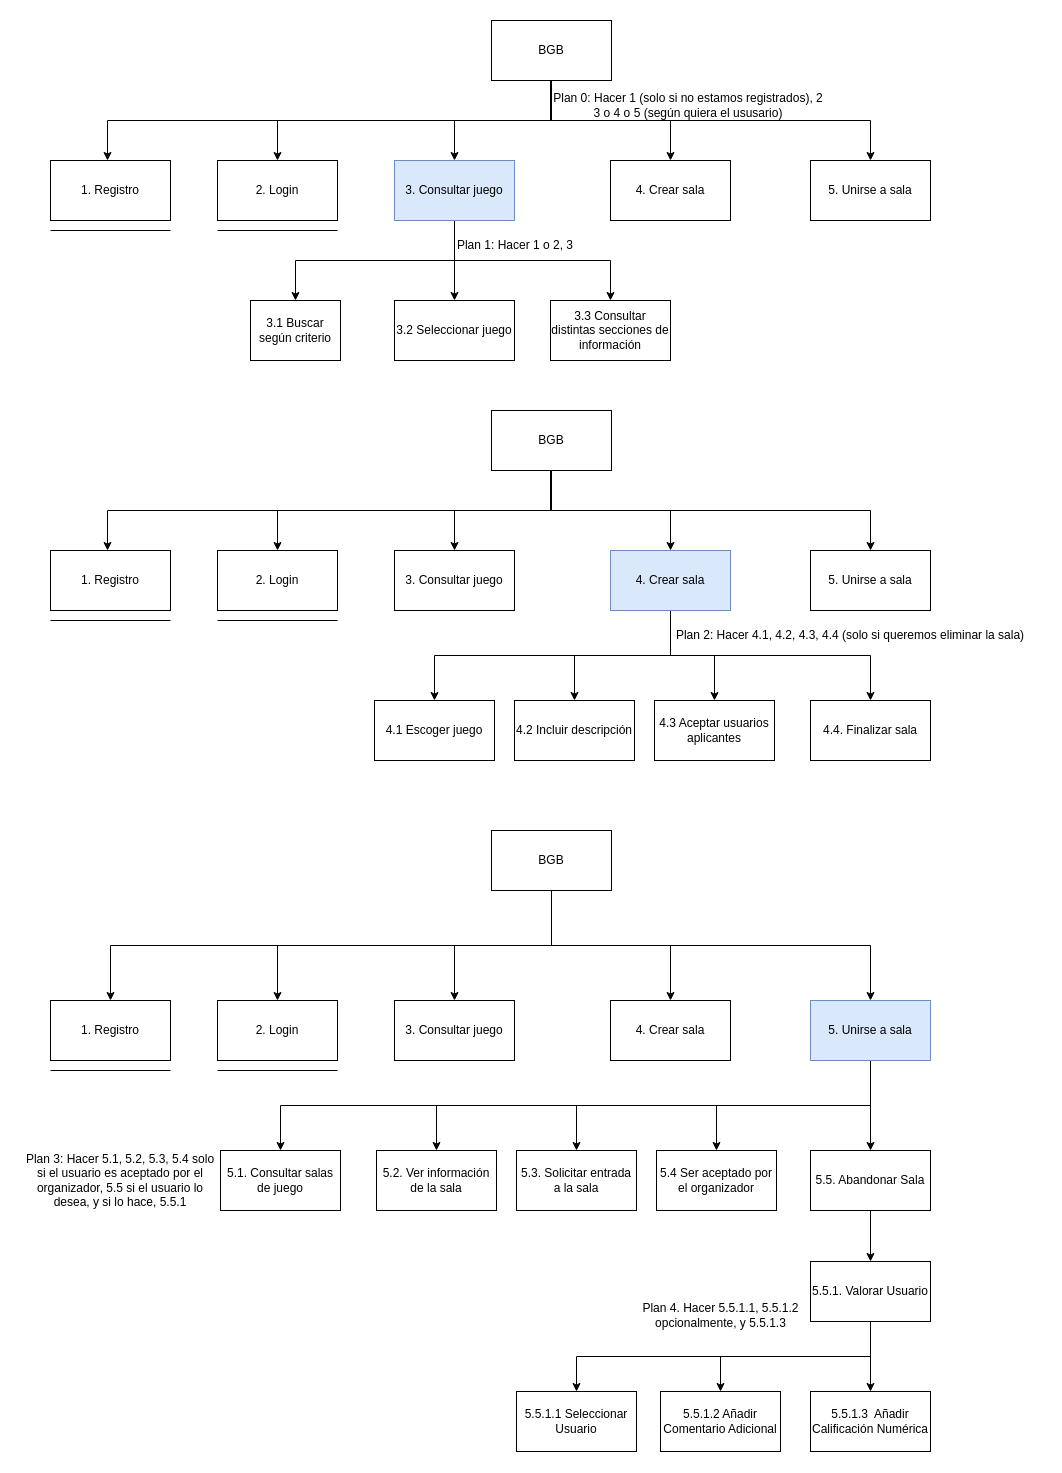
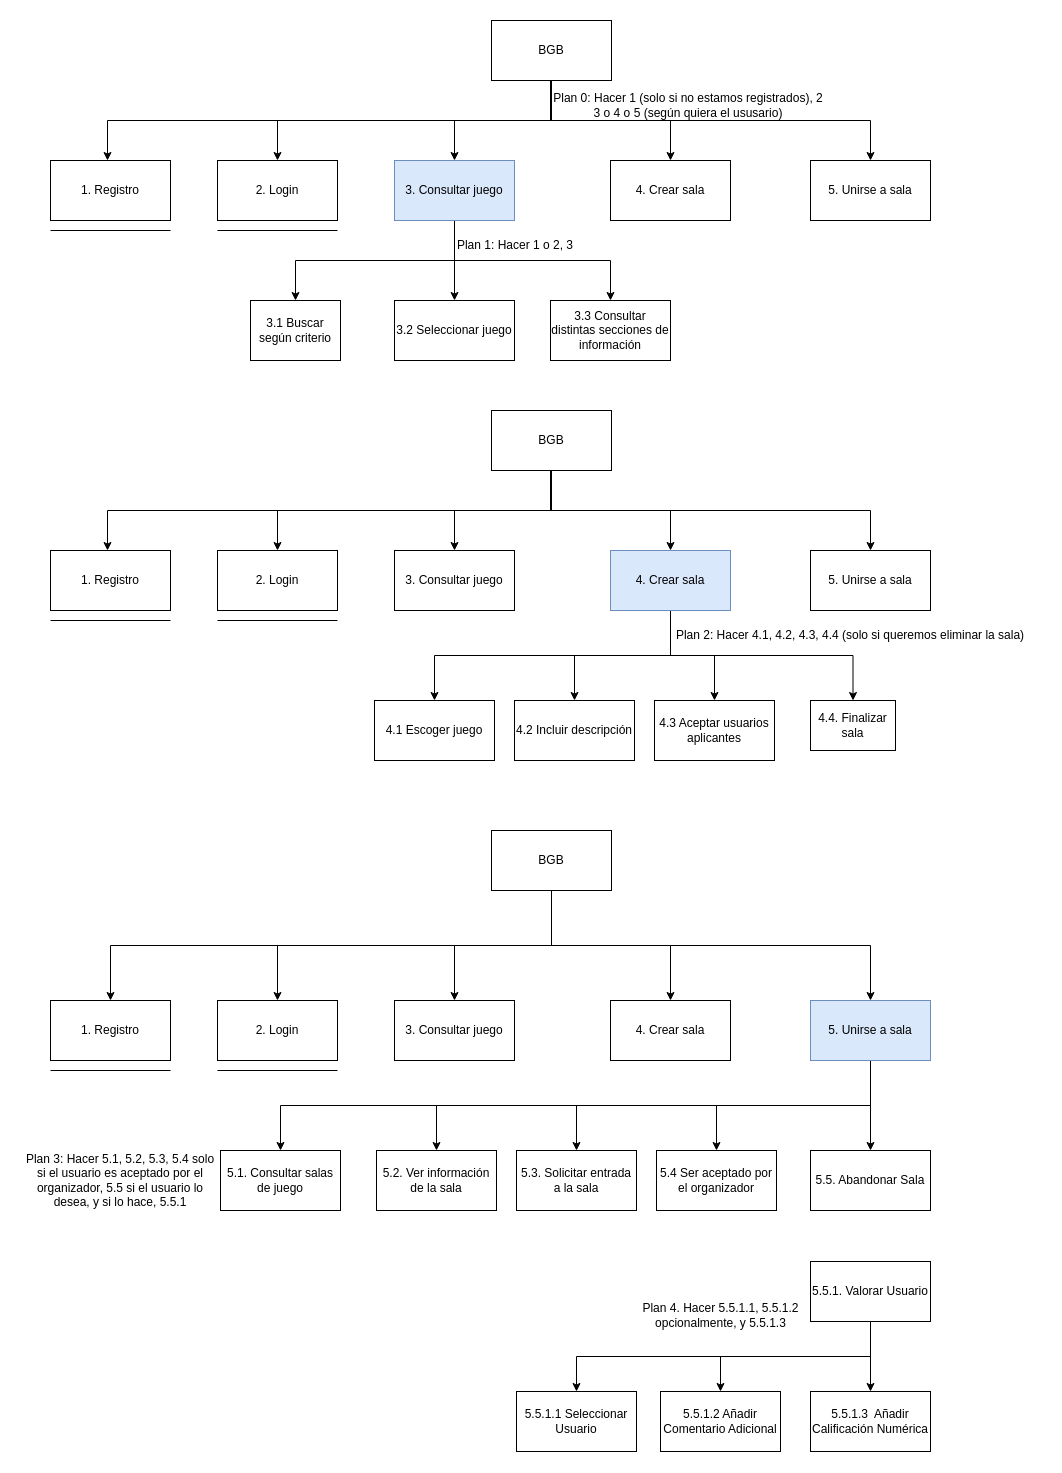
  <mxCell id="0" />
  <mxCell id="1" parent="0" />
  <mxCell id="2" style="edgeStyle=orthogonalEdgeStyle;rounded=0;orthogonalLoop=1;jettySize=auto;html=1;exitX=0.5;exitY=1;exitDx=0;exitDy=0;" edge="1" parent="1" source="7" target="8"><mxGeometry relative="1" as="geometry" /></mxCell>
  <mxCell id="3" style="edgeStyle=orthogonalEdgeStyle;rounded=0;orthogonalLoop=1;jettySize=auto;html=1;exitX=0.5;exitY=1;exitDx=0;exitDy=0;" edge="1" parent="1" source="7" target="12"><mxGeometry relative="1" as="geometry" /></mxCell>
  <mxCell id="4" style="edgeStyle=orthogonalEdgeStyle;rounded=0;orthogonalLoop=1;jettySize=auto;html=1;exitX=0.5;exitY=1;exitDx=0;exitDy=0;entryX=0.5;entryY=0;entryDx=0;entryDy=0;" edge="1" parent="1" source="7" target="13"><mxGeometry relative="1" as="geometry" /></mxCell>
  <mxCell id="5" style="edgeStyle=orthogonalEdgeStyle;rounded=0;orthogonalLoop=1;jettySize=auto;html=1;exitX=0.5;exitY=1;exitDx=0;exitDy=0;" edge="1" parent="1" source="7" target="14"><mxGeometry relative="1" as="geometry" /></mxCell>
  <mxCell id="6" style="edgeStyle=orthogonalEdgeStyle;rounded=0;orthogonalLoop=1;jettySize=auto;html=1;exitX=0.5;exitY=1;exitDx=0;exitDy=0;" edge="1" parent="1" source="7"><mxGeometry relative="1" as="geometry"><Array as="points"><mxPoint x="550" y="80" /><mxPoint x="550" y="120" /><mxPoint x="107" y="120" /></Array><mxPoint x="107" y="160" as="targetPoint" /></mxGeometry></mxCell>
  <mxCell id="7" value="BGB" style="rounded=0;whiteSpace=wrap;html=1;" vertex="1" parent="1"><mxGeometry x="491" y="20" width="120" height="60" as="geometry" /></mxCell>
  <mxCell id="8" value="2. Login" style="rounded=0;whiteSpace=wrap;html=1;" vertex="1" parent="1"><mxGeometry x="217" y="160" width="120" height="60" as="geometry" /></mxCell>
  <mxCell id="9" style="edgeStyle=orthogonalEdgeStyle;rounded=0;orthogonalLoop=1;jettySize=auto;html=1;exitX=0.5;exitY=1;exitDx=0;exitDy=0;entryX=0.5;entryY=0;entryDx=0;entryDy=0;" edge="1" parent="1" source="12" target="58"><mxGeometry relative="1" as="geometry" /></mxCell>
  <mxCell id="10" style="edgeStyle=orthogonalEdgeStyle;rounded=0;orthogonalLoop=1;jettySize=auto;html=1;exitX=0.5;exitY=1;exitDx=0;exitDy=0;" edge="1" parent="1" source="12" target="59"><mxGeometry relative="1" as="geometry" /></mxCell>
  <mxCell id="11" style="edgeStyle=orthogonalEdgeStyle;rounded=0;orthogonalLoop=1;jettySize=auto;html=1;exitX=0.5;exitY=1;exitDx=0;exitDy=0;entryX=0.5;entryY=0;entryDx=0;entryDy=0;" edge="1" parent="1" source="12" target="60"><mxGeometry relative="1" as="geometry" /></mxCell>
  <mxCell id="12" value="3. Consultar juego" style="rounded=0;whiteSpace=wrap;html=1;fillColor=#dae8fc;strokeColor=#6c8ebf;" vertex="1" parent="1"><mxGeometry x="394" y="160" width="120" height="60" as="geometry" /></mxCell>
  <mxCell id="13" value="4. Crear sala" style="rounded=0;whiteSpace=wrap;html=1;" vertex="1" parent="1"><mxGeometry x="610" y="160" width="120" height="60" as="geometry" /></mxCell>
  <mxCell id="14" value="5. Unirse a sala" style="rounded=0;whiteSpace=wrap;html=1;" vertex="1" parent="1"><mxGeometry y="160" width="120" height="60" as="geometry" x="810" /></mxCell>
  <mxCell id="15" value="1. Registro" style="rounded=0;whiteSpace=wrap;html=1;" vertex="1" parent="1"><mxGeometry x="50" y="160" width="120" height="60" as="geometry" /></mxCell>
  <mxCell id="16" value="" style="endArrow=none;html=1;" edge="1" parent="1"><mxGeometry width="50" height="50" relative="1" as="geometry"><mxPoint x="170" y="230" as="sourcePoint" /><mxPoint x="50" y="230" as="targetPoint" /></mxGeometry></mxCell>
  <mxCell id="17" value="" style="endArrow=none;html=1;" edge="1" parent="1"><mxGeometry width="50" height="50" relative="1" as="geometry"><mxPoint x="337" y="230" as="sourcePoint" /><mxPoint x="217" y="230" as="targetPoint" /></mxGeometry></mxCell>
  <mxCell id="18" style="edgeStyle=orthogonalEdgeStyle;rounded=0;orthogonalLoop=1;jettySize=auto;html=1;exitX=0.5;exitY=1;exitDx=0;exitDy=0;" edge="1" parent="1" source="23" target="24"><mxGeometry relative="1" as="geometry" /></mxCell>
  <mxCell id="19" style="edgeStyle=orthogonalEdgeStyle;rounded=0;orthogonalLoop=1;jettySize=auto;html=1;exitX=0.5;exitY=1;exitDx=0;exitDy=0;" edge="1" parent="1" source="23" target="25"><mxGeometry relative="1" as="geometry" /></mxCell>
  <mxCell id="20" style="edgeStyle=orthogonalEdgeStyle;rounded=0;orthogonalLoop=1;jettySize=auto;html=1;exitX=0.5;exitY=1;exitDx=0;exitDy=0;entryX=0.5;entryY=0;entryDx=0;entryDy=0;" edge="1" parent="1" source="23" target="30"><mxGeometry relative="1" as="geometry" /></mxCell>
  <mxCell id="21" style="edgeStyle=orthogonalEdgeStyle;rounded=0;orthogonalLoop=1;jettySize=auto;html=1;exitX=0.5;exitY=1;exitDx=0;exitDy=0;" edge="1" parent="1" source="23" target="31"><mxGeometry relative="1" as="geometry" /></mxCell>
  <mxCell id="22" style="edgeStyle=orthogonalEdgeStyle;rounded=0;orthogonalLoop=1;jettySize=auto;html=1;exitX=0.5;exitY=1;exitDx=0;exitDy=0;" edge="1" parent="1" source="23"><mxGeometry relative="1" as="geometry"><Array as="points"><mxPoint x="550" y="470" /><mxPoint x="550" y="510" /><mxPoint x="107" y="510" /></Array><mxPoint x="107" y="550" as="targetPoint" /></mxGeometry></mxCell>
  <mxCell id="23" value="BGB" style="rounded=0;whiteSpace=wrap;html=1;" vertex="1" parent="1"><mxGeometry x="491" y="410" width="120" height="60" as="geometry" /></mxCell>
  <mxCell id="24" value="2. Login" style="rounded=0;whiteSpace=wrap;html=1;" vertex="1" parent="1"><mxGeometry x="217" y="550" width="120" height="60" as="geometry" /></mxCell>
  <mxCell id="25" value="3. Consultar juego" style="rounded=0;whiteSpace=wrap;html=1;" vertex="1" parent="1"><mxGeometry x="394" y="550" width="120" height="60" as="geometry" /></mxCell>
  <mxCell id="26" style="edgeStyle=orthogonalEdgeStyle;rounded=0;orthogonalLoop=1;jettySize=auto;html=1;exitX=0.5;exitY=1;exitDx=0;exitDy=0;" edge="1" parent="1" source="30" target="52"><mxGeometry relative="1" as="geometry" /></mxCell>
  <mxCell id="27" style="edgeStyle=orthogonalEdgeStyle;rounded=0;orthogonalLoop=1;jettySize=auto;html=1;exitX=0.5;exitY=1;exitDx=0;exitDy=0;" edge="1" parent="1" source="30" target="53"><mxGeometry relative="1" as="geometry" /></mxCell>
  <mxCell id="28" style="edgeStyle=orthogonalEdgeStyle;rounded=0;orthogonalLoop=1;jettySize=auto;html=1;exitX=0.5;exitY=1;exitDx=0;exitDy=0;" edge="1" parent="1" source="30" target="54"><mxGeometry relative="1" as="geometry" /></mxCell>
  <mxCell id="29" style="edgeStyle=orthogonalEdgeStyle;rounded=0;orthogonalLoop=1;jettySize=auto;html=1;exitX=0.5;exitY=1;exitDx=0;exitDy=0;" edge="1" parent="1" source="30" target="63"><mxGeometry relative="1" as="geometry" /></mxCell>
  <mxCell id="30" value="4. Crear sala" style="rounded=0;whiteSpace=wrap;html=1;fillColor=#dae8fc;strokeColor=#6c8ebf;" vertex="1" parent="1"><mxGeometry x="610" y="550" width="120" height="60" as="geometry" /></mxCell>
  <mxCell id="31" value="5. Unirse a sala" style="rounded=0;whiteSpace=wrap;html=1;" vertex="1" parent="1"><mxGeometry y="550" width="120" height="60" as="geometry" x="810" /></mxCell>
  <mxCell id="32" value="" style="endArrow=none;html=1;" edge="1" parent="1"><mxGeometry width="50" height="50" relative="1" as="geometry"><mxPoint x="170" y="620" as="sourcePoint" /><mxPoint x="50" y="620" as="targetPoint" /></mxGeometry></mxCell>
  <mxCell id="33" value="" style="endArrow=none;html=1;" edge="1" parent="1"><mxGeometry width="50" height="50" relative="1" as="geometry"><mxPoint x="337" y="620" as="sourcePoint" /><mxPoint x="217" y="620" as="targetPoint" /></mxGeometry></mxCell>
  <mxCell id="34" style="edgeStyle=orthogonalEdgeStyle;rounded=0;orthogonalLoop=1;jettySize=auto;html=1;exitX=0.5;exitY=1;exitDx=0;exitDy=0;" edge="1" parent="1" source="39" target="40"><mxGeometry relative="1" as="geometry" /></mxCell>
  <mxCell id="35" style="edgeStyle=orthogonalEdgeStyle;rounded=0;orthogonalLoop=1;jettySize=auto;html=1;exitX=0.5;exitY=1;exitDx=0;exitDy=0;" edge="1" parent="1" source="39" target="41"><mxGeometry relative="1" as="geometry" /></mxCell>
  <mxCell id="36" style="edgeStyle=orthogonalEdgeStyle;rounded=0;orthogonalLoop=1;jettySize=auto;html=1;exitX=0.5;exitY=1;exitDx=0;exitDy=0;entryX=0.5;entryY=0;entryDx=0;entryDy=0;" edge="1" parent="1" source="39" target="42"><mxGeometry relative="1" as="geometry" /></mxCell>
  <mxCell id="37" style="edgeStyle=orthogonalEdgeStyle;rounded=0;orthogonalLoop=1;jettySize=auto;html=1;exitX=0.5;exitY=1;exitDx=0;exitDy=0;" edge="1" parent="1" source="39" target="48"><mxGeometry relative="1" as="geometry" /></mxCell>
  <mxCell id="38" style="edgeStyle=orthogonalEdgeStyle;rounded=0;orthogonalLoop=1;jettySize=auto;html=1;exitX=0.5;exitY=1;exitDx=0;exitDy=0;entryX=0.5;entryY=0;entryDx=0;entryDy=0;" edge="1" parent="1" source="39" target="49"><mxGeometry relative="1" as="geometry" /></mxCell>
  <mxCell id="39" value="BGB" style="rounded=0;whiteSpace=wrap;html=1;" vertex="1" parent="1"><mxGeometry x="491" y="830" width="120" height="60" as="geometry" /></mxCell>
  <mxCell id="40" value="2. Login" style="rounded=0;whiteSpace=wrap;html=1;" vertex="1" parent="1"><mxGeometry x="217" y="1000" width="120" height="60" as="geometry" /></mxCell>
  <mxCell id="41" value="3. Consultar juego" style="rounded=0;whiteSpace=wrap;html=1;" vertex="1" parent="1"><mxGeometry x="394" y="1000" width="120" height="60" as="geometry" /></mxCell>
  <mxCell id="42" value="4. Crear sala" style="rounded=0;whiteSpace=wrap;html=1;" vertex="1" parent="1"><mxGeometry x="610" y="1000" width="120" height="60" as="geometry" /></mxCell>
  <mxCell id="43" style="edgeStyle=orthogonalEdgeStyle;rounded=0;orthogonalLoop=1;jettySize=auto;html=1;exitX=0.5;exitY=1;exitDx=0;exitDy=0;entryX=0.5;entryY=0;entryDx=0;entryDy=0;" edge="1" parent="1" source="48" target="56"><mxGeometry relative="1" as="geometry" /></mxCell>
  <mxCell id="44" style="edgeStyle=orthogonalEdgeStyle;rounded=0;orthogonalLoop=1;jettySize=auto;html=1;exitX=0.5;exitY=1;exitDx=0;exitDy=0;" edge="1" parent="1" source="48" target="55"><mxGeometry relative="1" as="geometry" /></mxCell>
  <mxCell id="45" style="edgeStyle=orthogonalEdgeStyle;rounded=0;orthogonalLoop=1;jettySize=auto;html=1;exitX=0.5;exitY=1;exitDx=0;exitDy=0;" edge="1" parent="1" source="48" target="57"><mxGeometry relative="1" as="geometry" /></mxCell>
  <mxCell id="46" style="edgeStyle=orthogonalEdgeStyle;rounded=0;orthogonalLoop=1;jettySize=auto;html=1;exitX=0.5;exitY=1;exitDx=0;exitDy=0;" edge="1" parent="1" source="48" target="61"><mxGeometry relative="1" as="geometry" /></mxCell>
  <mxCell id="47" style="edgeStyle=orthogonalEdgeStyle;rounded=0;orthogonalLoop=1;jettySize=auto;html=1;exitX=0.5;exitY=1;exitDx=0;exitDy=0;" edge="1" parent="1" source="48" target="67"><mxGeometry relative="1" as="geometry" /></mxCell>
  <mxCell id="48" value="5. Unirse a sala" style="rounded=0;whiteSpace=wrap;html=1;fillColor=#dae8fc;strokeColor=#6c8ebf;" vertex="1" parent="1"><mxGeometry y="1000" width="120" height="60" as="geometry" x="810" /></mxCell>
  <mxCell id="49" value="1. Registro" style="rounded=0;whiteSpace=wrap;html=1;" vertex="1" parent="1"><mxGeometry x="50" y="1000" width="120" height="60" as="geometry" /></mxCell>
  <mxCell id="50" value="" style="endArrow=none;html=1;" edge="1" parent="1"><mxGeometry width="50" height="50" relative="1" as="geometry"><mxPoint x="170" y="1070" as="sourcePoint" /><mxPoint x="50" y="1070" as="targetPoint" /></mxGeometry></mxCell>
  <mxCell id="51" value="" style="endArrow=none;html=1;" edge="1" parent="1"><mxGeometry width="50" height="50" relative="1" as="geometry"><mxPoint x="337" y="1070" as="sourcePoint" /><mxPoint x="217" y="1070" as="targetPoint" /></mxGeometry></mxCell>
  <mxCell id="52" value="4.1 Escoger juego" style="rounded=0;whiteSpace=wrap;html=1;" vertex="1" parent="1"><mxGeometry x="374" y="700" width="120" height="60" as="geometry" /></mxCell>
  <mxCell id="53" value="4.2 Incluir descripción" style="rounded=0;whiteSpace=wrap;html=1;" vertex="1" parent="1"><mxGeometry x="514" y="700" width="120" height="60" as="geometry" /></mxCell>
  <mxCell id="54" value="4.3 Aceptar usuarios aplicantes" style="rounded=0;whiteSpace=wrap;html=1;" vertex="1" parent="1"><mxGeometry x="654" y="700" width="120" height="60" as="geometry" /></mxCell>
  <mxCell id="55" value="5.3. Solicitar entrada a la sala" style="rounded=0;whiteSpace=wrap;html=1;" vertex="1" parent="1"><mxGeometry x="516" y="1150" width="120" height="60" as="geometry" /></mxCell>
  <mxCell id="56" value="5.2. Ver información de la sala" style="rounded=0;whiteSpace=wrap;html=1;" vertex="1" parent="1"><mxGeometry x="376" y="1150" width="120" height="60" as="geometry" /></mxCell>
  <mxCell id="57" value="5.4 Ser aceptado por el organizador" style="rounded=0;whiteSpace=wrap;html=1;" vertex="1" parent="1"><mxGeometry x="656" y="1150" width="120" height="60" as="geometry" /></mxCell>
  <mxCell id="58" value="3.1 Buscar según criterio" style="rounded=0;whiteSpace=wrap;html=1;" vertex="1" parent="1"><mxGeometry x="250" y="300" width="90" height="60" as="geometry" /></mxCell>
  <mxCell id="59" value="3.2 Seleccionar juego" style="rounded=0;whiteSpace=wrap;html=1;" vertex="1" parent="1"><mxGeometry x="394" y="300" width="120" height="60" as="geometry" /></mxCell>
  <mxCell id="60" value="3.3 Consultar distintas secciones de información" style="rounded=0;whiteSpace=wrap;html=1;" vertex="1" parent="1"><mxGeometry x="550" y="300" width="120" height="60" as="geometry" /></mxCell>
  <mxCell id="61" value="5.1. Consultar salas de juego" style="rounded=0;whiteSpace=wrap;html=1;" vertex="1" parent="1"><mxGeometry x="220" y="1150" width="120" height="60" as="geometry" /></mxCell>
  <mxCell id="62" value="1. Registro" style="rounded=0;whiteSpace=wrap;html=1;" vertex="1" parent="1"><mxGeometry x="50" y="550" width="120" height="60" as="geometry" /></mxCell>
- <mxCell id="63" value="4.4. Finalizar sala" style="rounded=0;whiteSpace=wrap;html=1;" vertex="1" parent="1"><mxGeometry y="700" width="120" height="60" as="geometry" x="810" /></mxCell>
+ <mxCell id="63" value="4.4. Finalizar sala" style="rounded=0;whiteSpace=wrap;html=1;" vertex="1" parent="1"><mxGeometry x="810" y="700" width="85" height="50" as="geometry" /></mxCell>
  <mxCell id="64" value="Plan 0: Hacer 1 (solo si no estamos registrados), 2&lt;br&gt;3 o 4 o 5 (según quiera el ususario)" style="text;html=1;strokeColor=none;fillColor=none;align=center;verticalAlign=middle;whiteSpace=wrap;rounded=0;" vertex="1" parent="1"><mxGeometry x="543" y="80" width="290" height="50" as="geometry" /></mxCell>
  <mxCell id="65" value="Plan 1: Hacer 1 o 2, 3" style="text;html=1;strokeColor=none;fillColor=none;align=center;verticalAlign=middle;whiteSpace=wrap;rounded=0;" vertex="1" parent="1"><mxGeometry x="370" y="220" width="290" height="50" as="geometry" /></mxCell>
- <mxCell id="66" style="edgeStyle=orthogonalEdgeStyle;rounded=0;orthogonalLoop=1;jettySize=auto;html=1;exitX=0.5;exitY=1;exitDx=0;exitDy=0;" edge="1" parent="1" source="67" target="75"><mxGeometry relative="1" as="geometry" /></mxCell>
  <mxCell id="67" value="5.5. Abandonar Sala" style="rounded=0;whiteSpace=wrap;html=1;" vertex="1" parent="1"><mxGeometry y="1150" width="120" height="60" as="geometry" x="810" /></mxCell>
  <mxCell id="68" value="Plan 2: Hacer 4.1, 4.2, 4.3, 4.4 (solo si queremos eliminar la sala)" style="text;html=1;strokeColor=none;fillColor=none;align=center;verticalAlign=middle;whiteSpace=wrap;rounded=0;" vertex="1" parent="1"><mxGeometry x="660" y="610" width="380" height="50" as="geometry" /></mxCell>
  <mxCell id="69" value="5.5.1.1 Seleccionar Usuario" style="rounded=0;whiteSpace=wrap;html=1;" vertex="1" parent="1"><mxGeometry x="516" y="1391" width="120" height="60" as="geometry" /></mxCell>
  <mxCell id="70" value="5.5.1.3&amp;nbsp; Añadir Calificación Numérica" style="rounded=0;whiteSpace=wrap;html=1;" vertex="1" parent="1"><mxGeometry y="1391" width="120" height="60" as="geometry" x="810" /></mxCell>
  <mxCell id="71" value="5.5.1.2 Añadir Comentario Adicional" style="rounded=0;whiteSpace=wrap;html=1;" vertex="1" parent="1"><mxGeometry x="660" y="1391" width="120" height="60" as="geometry" /></mxCell>
  <mxCell id="72" style="edgeStyle=orthogonalEdgeStyle;rounded=0;orthogonalLoop=1;jettySize=auto;html=1;exitX=0.5;exitY=1;exitDx=0;exitDy=0;entryX=0.5;entryY=0;entryDx=0;entryDy=0;" edge="1" parent="1" source="75" target="69"><mxGeometry relative="1" as="geometry" /></mxCell>
  <mxCell id="73" style="edgeStyle=orthogonalEdgeStyle;rounded=0;orthogonalLoop=1;jettySize=auto;html=1;exitX=0.5;exitY=1;exitDx=0;exitDy=0;" edge="1" parent="1" source="75" target="71"><mxGeometry relative="1" as="geometry" /></mxCell>
  <mxCell id="74" style="edgeStyle=orthogonalEdgeStyle;rounded=0;orthogonalLoop=1;jettySize=auto;html=1;exitX=0.5;exitY=1;exitDx=0;exitDy=0;entryX=0.5;entryY=0;entryDx=0;entryDy=0;" edge="1" parent="1" source="75" target="70"><mxGeometry relative="1" as="geometry" /></mxCell>
  <mxCell id="75" value="5.5.1. Valorar Usuario" style="rounded=0;whiteSpace=wrap;html=1;" vertex="1" parent="1"><mxGeometry y="1261" width="120" height="60" as="geometry" x="810" /></mxCell>
  <mxCell id="76" value="Plan 3: Hacer 5.1, 5.2, 5.3, 5.4 solo si el usuario es aceptado por el organizador, 5.5 si el usuario lo desea, y si lo hace, 5.5.1" style="text;html=1;strokeColor=none;fillColor=none;align=center;verticalAlign=middle;whiteSpace=wrap;rounded=0;" vertex="1" parent="1"><mxGeometry x="20" y="1120" width="200" height="120" as="geometry" /></mxCell>
  <mxCell id="77" value="Plan 4. Hacer 5.5.1.1, 5.5.1.2 opcionalmente, y 5.5.1.3" style="text;html=1;strokeColor=none;fillColor=none;align=center;verticalAlign=middle;whiteSpace=wrap;rounded=0;" vertex="1" parent="1"><mxGeometry x="638.5" y="1280" width="163" height="70" as="geometry" /></mxCell>
